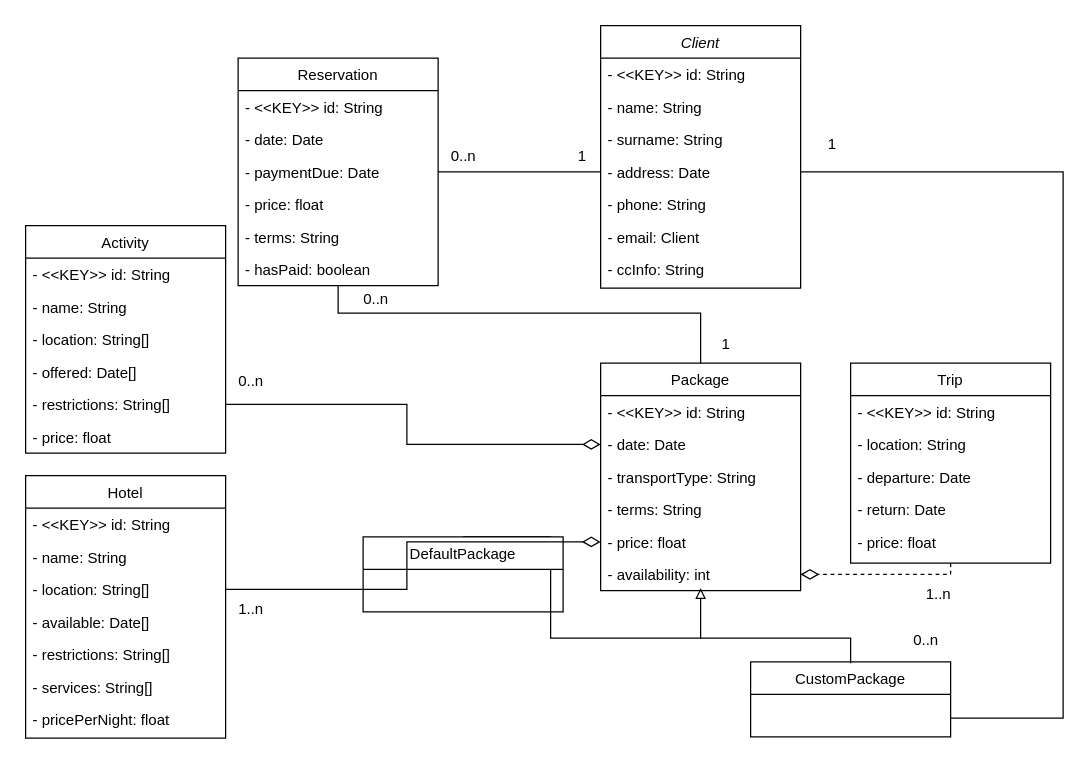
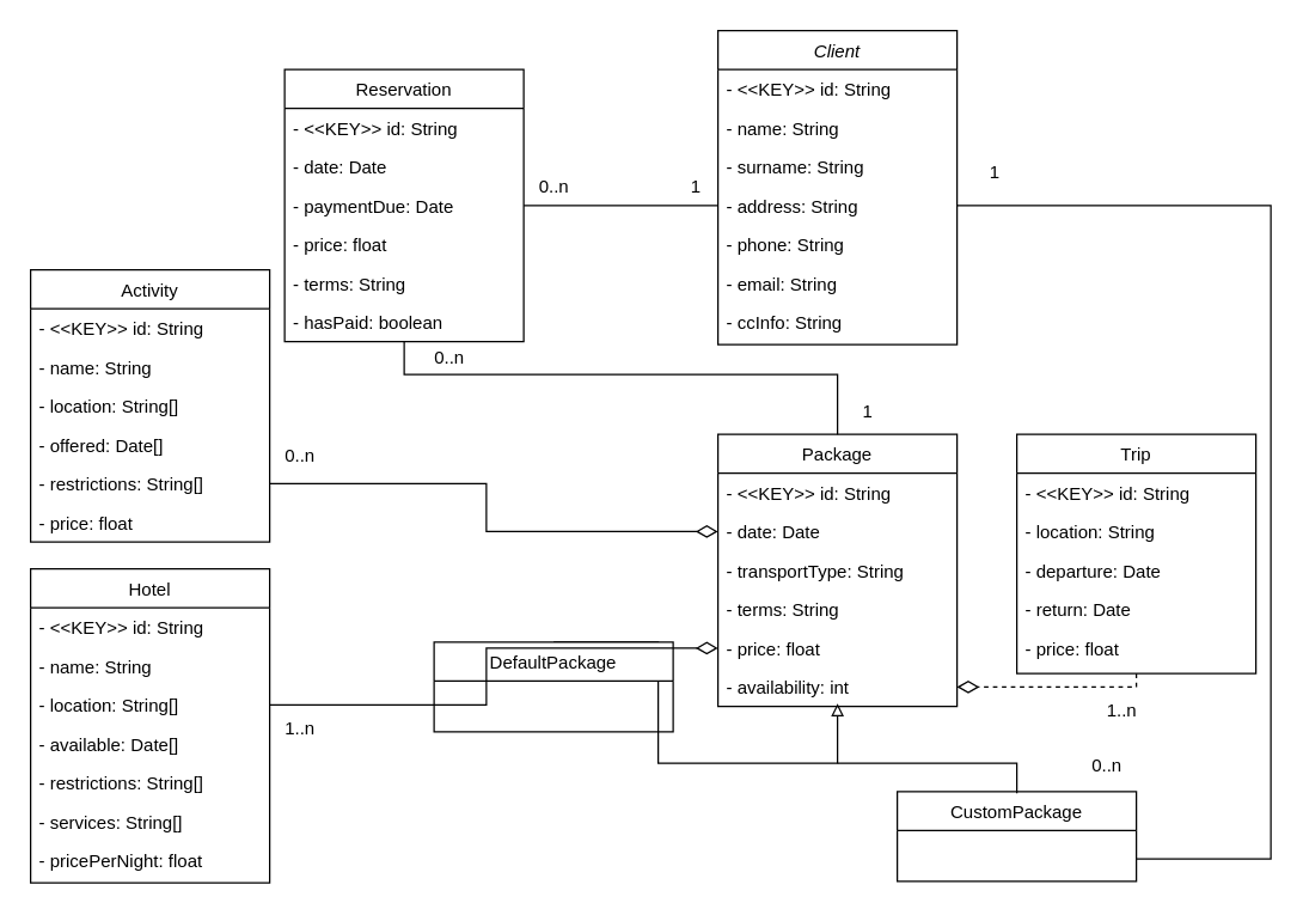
  <mxCell id="0" />
  <mxCell id="1" parent="0" />
  <mxCell id="2" value="Client" style="swimlane;fontStyle=2;align=center;verticalAlign=top;childLayout=stackLayout;horizontal=1;startSize=26;horizontalStack=0;resizeParent=1;resizeLast=0;collapsible=1;marginBottom=0;rounded=0;shadow=0;strokeWidth=1;" parent="1" vertex="1"><mxGeometry x="480" y="20" width="160" height="210" as="geometry"><mxRectangle x="230" y="140" width="160" height="26" as="alternateBounds" /></mxGeometry></mxCell>
  <mxCell id="3" value="- &lt;&lt;KEY&gt;&gt; id: String" style="text;align=left;verticalAlign=top;spacingLeft=4;spacingRight=4;overflow=hidden;rotatable=0;points=[[0,0.5],[1,0.5]];portConstraint=eastwest;" parent="2" vertex="1"><mxGeometry y="26" width="160" height="26" as="geometry" /></mxCell>
  <mxCell id="4" value="- name: String" style="text;align=left;verticalAlign=top;spacingLeft=4;spacingRight=4;overflow=hidden;rotatable=0;points=[[0,0.5],[1,0.5]];portConstraint=eastwest;rounded=0;shadow=0;html=0;" parent="2" vertex="1"><mxGeometry y="52" width="160" height="26" as="geometry" /></mxCell>
  <mxCell id="5" value="- surname: String" style="text;align=left;verticalAlign=top;spacingLeft=4;spacingRight=4;overflow=hidden;rotatable=0;points=[[0,0.5],[1,0.5]];portConstraint=eastwest;rounded=0;shadow=0;html=0;" parent="2" vertex="1"><mxGeometry y="78" width="160" height="26" as="geometry" /></mxCell>
- <mxCell id="6" value="- address: Date" style="text;align=left;verticalAlign=top;spacingLeft=4;spacingRight=4;overflow=hidden;rotatable=0;points=[[0,0.5],[1,0.5]];portConstraint=eastwest;rounded=0;shadow=0;html=0;" parent="2" vertex="1"><mxGeometry y="104" width="160" height="26" as="geometry" /></mxCell>
+ <mxCell id="6" value="- address: String" style="text;align=left;verticalAlign=top;spacingLeft=4;spacingRight=4;overflow=hidden;rotatable=0;points=[[0,0.5],[1,0.5]];portConstraint=eastwest;rounded=0;shadow=0;html=0;" parent="2" vertex="1"><mxGeometry y="104" width="160" height="26" as="geometry" /></mxCell>
  <mxCell id="7" value="- phone: String" style="text;align=left;verticalAlign=top;spacingLeft=4;spacingRight=4;overflow=hidden;rotatable=0;points=[[0,0.5],[1,0.5]];portConstraint=eastwest;rounded=0;shadow=0;html=0;" parent="2" vertex="1"><mxGeometry y="130" width="160" height="26" as="geometry" /></mxCell>
- <mxCell id="8" value="- email: Client" style="text;align=left;verticalAlign=top;spacingLeft=4;spacingRight=4;overflow=hidden;rotatable=0;points=[[0,0.5],[1,0.5]];portConstraint=eastwest;rounded=0;shadow=0;html=0;" parent="2" vertex="1"><mxGeometry y="156" width="160" height="26" as="geometry" /></mxCell>
+ <mxCell id="8" value="- email: String" style="text;align=left;verticalAlign=top;spacingLeft=4;spacingRight=4;overflow=hidden;rotatable=0;points=[[0,0.5],[1,0.5]];portConstraint=eastwest;rounded=0;shadow=0;html=0;" parent="2" vertex="1"><mxGeometry y="156" width="160" height="26" as="geometry" /></mxCell>
  <mxCell id="9" value="- ccInfo: String" style="text;align=left;verticalAlign=top;spacingLeft=4;spacingRight=4;overflow=hidden;rotatable=0;points=[[0,0.5],[1,0.5]];portConstraint=eastwest;rounded=0;shadow=0;html=0;" parent="2" vertex="1"><mxGeometry y="182" width="160" height="26" as="geometry" /></mxCell>
  <mxCell id="10" value="Package" style="swimlane;fontStyle=0;align=center;verticalAlign=top;childLayout=stackLayout;horizontal=1;startSize=26;horizontalStack=0;resizeParent=1;resizeLast=0;collapsible=1;marginBottom=0;rounded=0;shadow=0;strokeWidth=1;" parent="1" vertex="1"><mxGeometry x="480" y="290" width="160" height="182" as="geometry"><mxRectangle x="130" y="380" width="160" height="26" as="alternateBounds" /></mxGeometry></mxCell>
  <mxCell id="11" value="- &lt;&lt;KEY&gt;&gt; id: String" style="text;align=left;verticalAlign=top;spacingLeft=4;spacingRight=4;overflow=hidden;rotatable=0;points=[[0,0.5],[1,0.5]];portConstraint=eastwest;" parent="10" vertex="1"><mxGeometry y="26" width="160" height="26" as="geometry" /></mxCell>
  <mxCell id="12" value="- date: Date " style="text;align=left;verticalAlign=top;spacingLeft=4;spacingRight=4;overflow=hidden;rotatable=0;points=[[0,0.5],[1,0.5]];portConstraint=eastwest;" parent="10" vertex="1"><mxGeometry y="52" width="160" height="26" as="geometry" /></mxCell>
  <mxCell id="13" value="- transportType: String&#10;" style="text;align=left;verticalAlign=top;spacingLeft=4;spacingRight=4;overflow=hidden;rotatable=0;points=[[0,0.5],[1,0.5]];portConstraint=eastwest;" parent="10" vertex="1"><mxGeometry y="78" width="160" height="26" as="geometry" /></mxCell>
  <mxCell id="14" value="- terms: String" style="text;align=left;verticalAlign=top;spacingLeft=4;spacingRight=4;overflow=hidden;rotatable=0;points=[[0,0.5],[1,0.5]];portConstraint=eastwest;" parent="10" vertex="1"><mxGeometry y="104" width="160" height="26" as="geometry" /></mxCell>
  <mxCell id="15" value="- price: float" style="text;align=left;verticalAlign=top;spacingLeft=4;spacingRight=4;overflow=hidden;rotatable=0;points=[[0,0.5],[1,0.5]];portConstraint=eastwest;" parent="10" vertex="1"><mxGeometry y="130" width="160" height="26" as="geometry" /></mxCell>
  <mxCell id="16" value="- availability: int" style="text;align=left;verticalAlign=top;spacingLeft=4;spacingRight=4;overflow=hidden;rotatable=0;points=[[0,0.5],[1,0.5]];portConstraint=eastwest;rounded=0;shadow=0;html=0;" parent="10" vertex="1"><mxGeometry y="156" width="160" height="26" as="geometry" /></mxCell>
  <mxCell id="17" value="Reservation" style="swimlane;fontStyle=0;align=center;verticalAlign=top;childLayout=stackLayout;horizontal=1;startSize=26;horizontalStack=0;resizeParent=1;resizeLast=0;collapsible=1;marginBottom=0;rounded=0;shadow=0;strokeWidth=1;" parent="1" vertex="1"><mxGeometry x="190" y="46" width="160" height="182" as="geometry"><mxRectangle x="130" y="380" width="160" height="26" as="alternateBounds" /></mxGeometry></mxCell>
  <mxCell id="18" value="- &lt;&lt;KEY&gt;&gt; id: String" style="text;align=left;verticalAlign=top;spacingLeft=4;spacingRight=4;overflow=hidden;rotatable=0;points=[[0,0.5],[1,0.5]];portConstraint=eastwest;rounded=0;shadow=0;html=0;" parent="17" vertex="1"><mxGeometry y="26" width="160" height="26" as="geometry" /></mxCell>
  <mxCell id="19" value="- date: Date " style="text;align=left;verticalAlign=top;spacingLeft=4;spacingRight=4;overflow=hidden;rotatable=0;points=[[0,0.5],[1,0.5]];portConstraint=eastwest;" parent="17" vertex="1"><mxGeometry y="52" width="160" height="26" as="geometry" /></mxCell>
  <mxCell id="20" value="- paymentDue: Date" style="text;align=left;verticalAlign=top;spacingLeft=4;spacingRight=4;overflow=hidden;rotatable=0;points=[[0,0.5],[1,0.5]];portConstraint=eastwest;" parent="17" vertex="1"><mxGeometry y="78" width="160" height="26" as="geometry" /></mxCell>
  <mxCell id="21" value="- price: float" style="text;align=left;verticalAlign=top;spacingLeft=4;spacingRight=4;overflow=hidden;rotatable=0;points=[[0,0.5],[1,0.5]];portConstraint=eastwest;" parent="17" vertex="1"><mxGeometry y="104" width="160" height="26" as="geometry" /></mxCell>
  <mxCell id="22" value="- terms: String" style="text;align=left;verticalAlign=top;spacingLeft=4;spacingRight=4;overflow=hidden;rotatable=0;points=[[0,0.5],[1,0.5]];portConstraint=eastwest;" parent="17" vertex="1"><mxGeometry y="130" width="160" height="26" as="geometry" /></mxCell>
  <mxCell id="23" value="- hasPaid: boolean" style="text;align=left;verticalAlign=top;spacingLeft=4;spacingRight=4;overflow=hidden;rotatable=0;points=[[0,0.5],[1,0.5]];portConstraint=eastwest;" parent="17" vertex="1"><mxGeometry y="156" width="160" height="26" as="geometry" /></mxCell>
  <mxCell id="24" value="CustomPackage" style="swimlane;fontStyle=0;align=center;verticalAlign=top;childLayout=stackLayout;horizontal=1;startSize=26;horizontalStack=0;resizeParent=1;resizeLast=0;collapsible=1;marginBottom=0;rounded=0;shadow=0;strokeWidth=1;" parent="1" vertex="1"><mxGeometry x="600" y="529" width="160" height="60" as="geometry"><mxRectangle x="130" y="380" width="160" height="26" as="alternateBounds" /></mxGeometry></mxCell>
  <mxCell id="25" style="edgeStyle=orthogonalEdgeStyle;rounded=0;orthogonalLoop=1;jettySize=auto;html=1;exitX=0.5;exitY=0;exitDx=0;exitDy=0;endArrow=block;endFill=0;" parent="1" source="26" edge="1"><mxGeometry relative="1" as="geometry"><mxPoint x="560" y="470" as="targetPoint" /><Array as="points"><mxPoint x="440" y="510" /><mxPoint x="560" y="510" /></Array></mxGeometry></mxCell>
  <mxCell id="26" value="DefaultPackage" style="swimlane;fontStyle=0;align=center;verticalAlign=top;childLayout=stackLayout;horizontal=1;startSize=26;horizontalStack=0;resizeParent=1;resizeLast=0;collapsible=1;marginBottom=0;rounded=0;shadow=0;strokeWidth=1;" parent="1" vertex="1"><mxGeometry x="290" y="429" width="160" height="60" as="geometry"><mxRectangle x="130" y="380" width="160" height="26" as="alternateBounds" /></mxGeometry></mxCell>
  <mxCell id="27" value="" style="endArrow=none;html=1;rounded=0;entryX=0.5;entryY=0;entryDx=0;entryDy=0;" parent="1" edge="1"><mxGeometry width="50" height="50" relative="1" as="geometry"><mxPoint x="560" y="510" as="sourcePoint" /><mxPoint x="680" y="530" as="targetPoint" /><Array as="points"><mxPoint x="680" y="510" /></Array></mxGeometry></mxCell>
  <mxCell id="28" style="edgeStyle=orthogonalEdgeStyle;rounded=0;orthogonalLoop=1;jettySize=auto;html=1;exitX=0.5;exitY=1;exitDx=0;exitDy=0;entryX=1;entryY=0.5;entryDx=0;entryDy=0;strokeColor=#000000;endArrow=diamondThin;endFill=0;endSize=12;dashed=1;" edge="1" parent="1" source="29" target="16"><mxGeometry relative="1" as="geometry"><Array as="points"><mxPoint x="760" y="459" /></Array></mxGeometry></mxCell>
  <mxCell id="29" value="Trip" style="swimlane;fontStyle=0;align=center;verticalAlign=top;childLayout=stackLayout;horizontal=1;startSize=26;horizontalStack=0;resizeParent=1;resizeLast=0;collapsible=1;marginBottom=0;rounded=0;shadow=0;strokeWidth=1;" parent="1" vertex="1"><mxGeometry x="680" y="290" width="160" height="160" as="geometry"><mxRectangle x="130" y="380" width="160" height="26" as="alternateBounds" /></mxGeometry></mxCell>
  <mxCell id="30" value="- &lt;&lt;KEY&gt;&gt; id: String" style="text;align=left;verticalAlign=top;spacingLeft=4;spacingRight=4;overflow=hidden;rotatable=0;points=[[0,0.5],[1,0.5]];portConstraint=eastwest;rounded=0;shadow=0;html=0;" parent="29" vertex="1"><mxGeometry y="26" width="160" height="26" as="geometry" /></mxCell>
  <mxCell id="31" value="- location: String" style="text;align=left;verticalAlign=top;spacingLeft=4;spacingRight=4;overflow=hidden;rotatable=0;points=[[0,0.5],[1,0.5]];portConstraint=eastwest;" parent="29" vertex="1"><mxGeometry y="52" width="160" height="26" as="geometry" /></mxCell>
  <mxCell id="32" value="- departure: Date" style="text;align=left;verticalAlign=top;spacingLeft=4;spacingRight=4;overflow=hidden;rotatable=0;points=[[0,0.5],[1,0.5]];portConstraint=eastwest;" parent="29" vertex="1"><mxGeometry y="78" width="160" height="26" as="geometry" /></mxCell>
  <mxCell id="33" value="- return: Date" style="text;align=left;verticalAlign=top;spacingLeft=4;spacingRight=4;overflow=hidden;rotatable=0;points=[[0,0.5],[1,0.5]];portConstraint=eastwest;" parent="29" vertex="1"><mxGeometry y="104" width="160" height="26" as="geometry" /></mxCell>
  <mxCell id="34" value="- price: float" style="text;align=left;verticalAlign=top;spacingLeft=4;spacingRight=4;overflow=hidden;rotatable=0;points=[[0,0.5],[1,0.5]];portConstraint=eastwest;" parent="29" vertex="1"><mxGeometry y="130" width="160" height="26" as="geometry" /></mxCell>
  <mxCell id="35" value="Activity" style="swimlane;fontStyle=0;align=center;verticalAlign=top;childLayout=stackLayout;horizontal=1;startSize=26;horizontalStack=0;resizeParent=1;resizeLast=0;collapsible=1;marginBottom=0;rounded=0;shadow=0;strokeWidth=1;" parent="1" vertex="1"><mxGeometry x="20" y="180" width="160" height="182" as="geometry"><mxRectangle x="130" y="380" width="160" height="26" as="alternateBounds" /></mxGeometry></mxCell>
  <mxCell id="36" value="- &lt;&lt;KEY&gt;&gt; id: String" style="text;align=left;verticalAlign=top;spacingLeft=4;spacingRight=4;overflow=hidden;rotatable=0;points=[[0,0.5],[1,0.5]];portConstraint=eastwest;rounded=0;shadow=0;html=0;" parent="35" vertex="1"><mxGeometry y="26" width="160" height="26" as="geometry" /></mxCell>
  <mxCell id="37" value="- name: String" style="text;align=left;verticalAlign=top;spacingLeft=4;spacingRight=4;overflow=hidden;rotatable=0;points=[[0,0.5],[1,0.5]];portConstraint=eastwest;rounded=0;shadow=0;html=0;" parent="35" vertex="1"><mxGeometry y="52" width="160" height="26" as="geometry" /></mxCell>
  <mxCell id="38" value="- location: String[]" style="text;align=left;verticalAlign=top;spacingLeft=4;spacingRight=4;overflow=hidden;rotatable=0;points=[[0,0.5],[1,0.5]];portConstraint=eastwest;" parent="35" vertex="1"><mxGeometry y="78" width="160" height="26" as="geometry" /></mxCell>
  <mxCell id="39" value="- offered: Date[]" style="text;align=left;verticalAlign=top;spacingLeft=4;spacingRight=4;overflow=hidden;rotatable=0;points=[[0,0.5],[1,0.5]];portConstraint=eastwest;" parent="35" vertex="1"><mxGeometry y="104" width="160" height="26" as="geometry" /></mxCell>
  <mxCell id="40" value="- restrictions: String[]" style="text;align=left;verticalAlign=top;spacingLeft=4;spacingRight=4;overflow=hidden;rotatable=0;points=[[0,0.5],[1,0.5]];portConstraint=eastwest;" parent="35" vertex="1"><mxGeometry y="130" width="160" height="26" as="geometry" /></mxCell>
  <mxCell id="41" value="- price: float" style="text;align=left;verticalAlign=top;spacingLeft=4;spacingRight=4;overflow=hidden;rotatable=0;points=[[0,0.5],[1,0.5]];portConstraint=eastwest;" parent="35" vertex="1"><mxGeometry y="156" width="160" height="26" as="geometry" /></mxCell>
  <mxCell id="42" value="Hotel" style="swimlane;fontStyle=0;align=center;verticalAlign=top;childLayout=stackLayout;horizontal=1;startSize=26;horizontalStack=0;resizeParent=1;resizeLast=0;collapsible=1;marginBottom=0;rounded=0;shadow=0;strokeWidth=1;" parent="1" vertex="1"><mxGeometry x="20" y="380" width="160" height="210" as="geometry"><mxRectangle x="130" y="380" width="160" height="26" as="alternateBounds" /></mxGeometry></mxCell>
  <mxCell id="43" value="- &lt;&lt;KEY&gt;&gt; id: String" style="text;align=left;verticalAlign=top;spacingLeft=4;spacingRight=4;overflow=hidden;rotatable=0;points=[[0,0.5],[1,0.5]];portConstraint=eastwest;rounded=0;shadow=0;html=0;" parent="42" vertex="1"><mxGeometry y="26" width="160" height="26" as="geometry" /></mxCell>
  <mxCell id="44" value="- name: String" style="text;align=left;verticalAlign=top;spacingLeft=4;spacingRight=4;overflow=hidden;rotatable=0;points=[[0,0.5],[1,0.5]];portConstraint=eastwest;rounded=0;shadow=0;html=0;" parent="42" vertex="1"><mxGeometry y="52" width="160" height="26" as="geometry" /></mxCell>
  <mxCell id="45" value="- location: String[]" style="text;align=left;verticalAlign=top;spacingLeft=4;spacingRight=4;overflow=hidden;rotatable=0;points=[[0,0.5],[1,0.5]];portConstraint=eastwest;" parent="42" vertex="1"><mxGeometry y="78" width="160" height="26" as="geometry" /></mxCell>
  <mxCell id="46" value="- available: Date[]" style="text;align=left;verticalAlign=top;spacingLeft=4;spacingRight=4;overflow=hidden;rotatable=0;points=[[0,0.5],[1,0.5]];portConstraint=eastwest;" parent="42" vertex="1"><mxGeometry y="104" width="160" height="26" as="geometry" /></mxCell>
  <mxCell id="47" value="- restrictions: String[]" style="text;align=left;verticalAlign=top;spacingLeft=4;spacingRight=4;overflow=hidden;rotatable=0;points=[[0,0.5],[1,0.5]];portConstraint=eastwest;" parent="42" vertex="1"><mxGeometry y="130" width="160" height="26" as="geometry" /></mxCell>
  <mxCell id="48" value="- services: String[]" style="text;align=left;verticalAlign=top;spacingLeft=4;spacingRight=4;overflow=hidden;rotatable=0;points=[[0,0.5],[1,0.5]];portConstraint=eastwest;" parent="42" vertex="1"><mxGeometry y="156" width="160" height="26" as="geometry" /></mxCell>
  <mxCell id="49" value="- pricePerNight: float" style="text;align=left;verticalAlign=top;spacingLeft=4;spacingRight=4;overflow=hidden;rotatable=0;points=[[0,0.5],[1,0.5]];portConstraint=eastwest;" parent="42" vertex="1"><mxGeometry y="182" width="160" height="26" as="geometry" /></mxCell>
  <mxCell id="50" value="" style="endArrow=none;html=1;rounded=0;strokeWidth=1;endSize=20;entryX=0;entryY=0.5;entryDx=0;entryDy=0;exitX=1;exitY=0.5;exitDx=0;exitDy=0;" parent="1" source="20" target="6" edge="1"><mxGeometry width="50" height="50" relative="1" as="geometry"><mxPoint x="400" y="120" as="sourcePoint" /><mxPoint x="450" y="70" as="targetPoint" /></mxGeometry></mxCell>
  <mxCell id="51" value="" style="endArrow=none;html=1;rounded=0;strokeWidth=1;endSize=20;entryX=0.5;entryY=0;entryDx=0;entryDy=0;exitX=0.5;exitY=1;exitDx=0;exitDy=0;" parent="1" source="17" target="10" edge="1"><mxGeometry width="50" height="50" relative="1" as="geometry"><mxPoint x="320" y="230" as="sourcePoint" /><mxPoint x="450" y="230" as="targetPoint" /><Array as="points"><mxPoint x="270" y="250" /><mxPoint x="560" y="250" /></Array></mxGeometry></mxCell>
  <mxCell id="52" value="1" style="text;html=1;align=center;verticalAlign=middle;resizable=0;points=[];autosize=1;strokeColor=none;fillColor=none;" parent="1" vertex="1"><mxGeometry x="650" y="100" width="30" height="30" as="geometry" /></mxCell>
  <mxCell id="53" value="0..n&lt;br&gt;" style="text;html=1;align=center;verticalAlign=middle;resizable=0;points=[];autosize=1;strokeColor=none;fillColor=none;" parent="1" vertex="1"><mxGeometry x="720" y="497" width="40" height="30" as="geometry" /></mxCell>
  <mxCell id="54" value="1..n" style="text;html=1;align=center;verticalAlign=middle;resizable=0;points=[];autosize=1;strokeColor=none;fillColor=none;" parent="1" vertex="1"><mxGeometry x="180" y="472" width="40" height="30" as="geometry" /></mxCell>
  <mxCell id="55" value="0..n" style="text;html=1;align=center;verticalAlign=middle;resizable=0;points=[];autosize=1;strokeColor=none;fillColor=none;" parent="1" vertex="1"><mxGeometry x="180" y="290" width="40" height="30" as="geometry" /></mxCell>
  <mxCell id="56" value="1..n" style="text;html=1;align=center;verticalAlign=middle;resizable=0;points=[];autosize=1;strokeColor=none;fillColor=none;" parent="1" vertex="1"><mxGeometry x="730" y="460" width="40" height="30" as="geometry" /></mxCell>
  <mxCell id="57" value="1" style="text;html=1;align=center;verticalAlign=middle;resizable=0;points=[];autosize=1;strokeColor=none;fillColor=none;" parent="1" vertex="1"><mxGeometry x="450" y="110" width="30" height="30" as="geometry" /></mxCell>
  <mxCell id="58" value="0..n" style="text;html=1;align=center;verticalAlign=middle;resizable=0;points=[];autosize=1;strokeColor=none;fillColor=none;" parent="1" vertex="1"><mxGeometry x="350" y="110" width="40" height="30" as="geometry" /></mxCell>
  <mxCell id="59" value="0..n" style="text;html=1;align=center;verticalAlign=middle;resizable=0;points=[];autosize=1;strokeColor=none;fillColor=none;" parent="1" vertex="1"><mxGeometry x="280" y="224" width="40" height="30" as="geometry" /></mxCell>
  <mxCell id="60" value="1" style="text;html=1;align=center;verticalAlign=middle;resizable=0;points=[];autosize=1;strokeColor=none;fillColor=none;" parent="1" vertex="1"><mxGeometry x="565" y="260" width="30" height="30" as="geometry" /></mxCell>
  <mxCell id="61" style="edgeStyle=orthogonalEdgeStyle;rounded=0;orthogonalLoop=1;jettySize=auto;html=1;exitX=1;exitY=0.5;exitDx=0;exitDy=0;entryX=1;entryY=0.75;entryDx=0;entryDy=0;strokeColor=#000000;endArrow=none;endFill=0;" edge="1" parent="1" source="6" target="24"><mxGeometry relative="1" as="geometry"><Array as="points"><mxPoint x="850" y="137" /><mxPoint x="850" y="574" /></Array></mxGeometry></mxCell>
  <mxCell id="62" style="edgeStyle=orthogonalEdgeStyle;rounded=0;orthogonalLoop=1;jettySize=auto;html=1;exitX=1;exitY=0.5;exitDx=0;exitDy=0;strokeColor=#000000;endArrow=diamondThin;endFill=0;endSize=12;" edge="1" parent="1" source="45" target="15"><mxGeometry relative="1" as="geometry" /></mxCell>
  <mxCell id="63" style="edgeStyle=orthogonalEdgeStyle;rounded=0;orthogonalLoop=1;jettySize=auto;html=1;exitX=1;exitY=0.5;exitDx=0;exitDy=0;entryX=0;entryY=0.5;entryDx=0;entryDy=0;strokeColor=#000000;endArrow=diamondThin;endFill=0;endSize=12;" edge="1" parent="1" source="40" target="12"><mxGeometry relative="1" as="geometry" /></mxCell>
